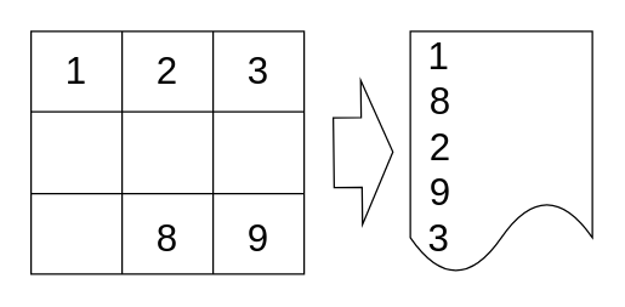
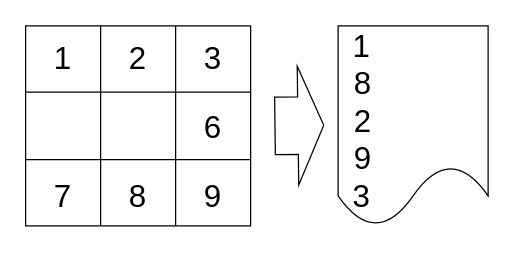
  <mxCell id="0" />
  <mxCell id="1" parent="0" />
  <mxCell id="2" value="" style="shape=table;html=1;whiteSpace=wrap;startSize=0;container=1;collapsible=0;childLayout=tableLayout;" vertex="1" parent="1"><mxGeometry x="20" y="20" width="180" height="160" as="geometry" /></mxCell>
  <mxCell id="3" value="" style="shape=tableRow;horizontal=0;startSize=0;swimlaneHead=0;swimlaneBody=0;top=0;left=0;bottom=0;right=0;collapsible=0;dropTarget=0;fillColor=none;points=[[0,0.5],[1,0.5]];portConstraint=eastwest;" vertex="1" parent="2"><mxGeometry width="180" height="53" as="geometry" /></mxCell>
  <mxCell id="4" value="" style="shape=partialRectangle;html=1;whiteSpace=wrap;connectable=0;fillColor=none;top=0;left=0;bottom=0;right=0;overflow=hidden;" vertex="1" parent="3"><mxGeometry width="60" height="53" as="geometry"><mxRectangle width="60" height="53" as="alternateBounds" /></mxGeometry></mxCell>
  <mxCell id="5" value="" style="shape=partialRectangle;html=1;whiteSpace=wrap;connectable=0;fillColor=none;top=0;left=0;bottom=0;right=0;overflow=hidden;" vertex="1" parent="3"><mxGeometry x="60" width="60" height="53" as="geometry"><mxRectangle width="60" height="53" as="alternateBounds" /></mxGeometry></mxCell>
  <mxCell id="6" value="" style="shape=partialRectangle;html=1;whiteSpace=wrap;connectable=0;fillColor=none;top=0;left=0;bottom=0;right=0;overflow=hidden;" vertex="1" parent="3"><mxGeometry x="120" width="60" height="53" as="geometry"><mxRectangle width="60" height="53" as="alternateBounds" /></mxGeometry></mxCell>
  <mxCell id="7" value="" style="shape=tableRow;horizontal=0;startSize=0;swimlaneHead=0;swimlaneBody=0;top=0;left=0;bottom=0;right=0;collapsible=0;dropTarget=0;fillColor=none;points=[[0,0.5],[1,0.5]];portConstraint=eastwest;" vertex="1" parent="2"><mxGeometry y="53" width="180" height="54" as="geometry" /></mxCell>
  <mxCell id="8" value="" style="shape=partialRectangle;html=1;whiteSpace=wrap;connectable=0;fillColor=none;top=0;left=0;bottom=0;right=0;overflow=hidden;" vertex="1" parent="7"><mxGeometry width="60" height="54" as="geometry"><mxRectangle width="60" height="54" as="alternateBounds" /></mxGeometry></mxCell>
  <mxCell id="9" value="" style="shape=partialRectangle;html=1;whiteSpace=wrap;connectable=0;fillColor=none;top=0;left=0;bottom=0;right=0;overflow=hidden;" vertex="1" parent="7"><mxGeometry x="60" width="60" height="54" as="geometry"><mxRectangle width="60" height="54" as="alternateBounds" /></mxGeometry></mxCell>
  <mxCell id="10" value="" style="shape=partialRectangle;html=1;whiteSpace=wrap;connectable=0;fillColor=none;top=0;left=0;bottom=0;right=0;overflow=hidden;" vertex="1" parent="7"><mxGeometry x="120" width="60" height="54" as="geometry"><mxRectangle width="60" height="54" as="alternateBounds" /></mxGeometry></mxCell>
  <mxCell id="11" value="" style="shape=tableRow;horizontal=0;startSize=0;swimlaneHead=0;swimlaneBody=0;top=0;left=0;bottom=0;right=0;collapsible=0;dropTarget=0;fillColor=none;points=[[0,0.5],[1,0.5]];portConstraint=eastwest;" vertex="1" parent="2"><mxGeometry y="107" width="180" height="53" as="geometry" /></mxCell>
  <mxCell id="12" value="" style="shape=partialRectangle;html=1;whiteSpace=wrap;connectable=0;fillColor=none;top=0;left=0;bottom=0;right=0;overflow=hidden;" vertex="1" parent="11"><mxGeometry width="60" height="53" as="geometry"><mxRectangle width="60" height="53" as="alternateBounds" /></mxGeometry></mxCell>
  <mxCell id="13" value="" style="shape=partialRectangle;html=1;whiteSpace=wrap;connectable=0;fillColor=none;top=0;left=0;bottom=0;right=0;overflow=hidden;" vertex="1" parent="11"><mxGeometry x="60" width="60" height="53" as="geometry"><mxRectangle width="60" height="53" as="alternateBounds" /></mxGeometry></mxCell>
  <mxCell id="14" value="" style="shape=partialRectangle;html=1;whiteSpace=wrap;connectable=0;fillColor=none;top=0;left=0;bottom=0;right=0;overflow=hidden;pointerEvents=1;" vertex="1" parent="11"><mxGeometry x="120" width="60" height="53" as="geometry"><mxRectangle width="60" height="53" as="alternateBounds" /></mxGeometry></mxCell>
  <mxCell id="15" value="" style="shape=document;whiteSpace=wrap;html=1;boundedLbl=1;" vertex="1" parent="1"><mxGeometry x="270" y="20" width="120" height="160" as="geometry" /></mxCell>
  <mxCell id="16" value="&lt;font style=&quot;font-size: 25px;&quot;&gt;1&lt;/font&gt;" style="text;html=1;strokeColor=none;fillColor=none;align=center;verticalAlign=middle;whiteSpace=wrap;rounded=0;" vertex="1" parent="1"><mxGeometry x="20" y="30" width="60" height="30" as="geometry" /></mxCell>
  <mxCell id="17" value="&lt;font style=&quot;font-size: 25px;&quot;&gt;2&lt;/font&gt;" style="text;html=1;strokeColor=none;fillColor=none;align=center;verticalAlign=middle;whiteSpace=wrap;rounded=0;" vertex="1" parent="1"><mxGeometry x="80" y="30" width="60" height="30" as="geometry" /></mxCell>
  <mxCell id="18" value="&lt;span style=&quot;font-size: 25px;&quot;&gt;3&lt;/span&gt;" style="text;html=1;strokeColor=none;fillColor=none;align=center;verticalAlign=middle;whiteSpace=wrap;rounded=0;" vertex="1" parent="1"><mxGeometry x="140" y="30" width="60" height="30" as="geometry" /></mxCell>
+ <mxCell id="19" value="&lt;span style=&quot;font-size: 25px;&quot;&gt;6&lt;/span&gt;" style="text;html=1;strokeColor=none;fillColor=none;align=center;verticalAlign=middle;whiteSpace=wrap;rounded=0;" vertex="1" parent="1"><mxGeometry x="140" y="85" width="60" height="30" as="geometry" /></mxCell>
+ <mxCell id="20" value="&lt;font style=&quot;font-size: 25px;&quot;&gt;7&lt;/font&gt;" style="text;html=1;strokeColor=none;fillColor=none;align=center;verticalAlign=middle;whiteSpace=wrap;rounded=0;" vertex="1" parent="1"><mxGeometry x="20" y="140" width="60" height="30" as="geometry" /></mxCell>
  <mxCell id="21" value="&lt;font style=&quot;font-size: 25px;&quot;&gt;8&lt;/font&gt;" style="text;html=1;strokeColor=none;fillColor=none;align=center;verticalAlign=middle;whiteSpace=wrap;rounded=0;" vertex="1" parent="1"><mxGeometry x="80" y="140" width="60" height="30" as="geometry" /></mxCell>
  <mxCell id="22" value="&lt;span style=&quot;font-size: 25px;&quot;&gt;9&lt;/span&gt;" style="text;html=1;strokeColor=none;fillColor=none;align=center;verticalAlign=middle;whiteSpace=wrap;rounded=0;" vertex="1" parent="1"><mxGeometry x="140" y="140" width="60" height="30" as="geometry" /></mxCell>
  <mxCell id="23" value="&lt;font style=&quot;font-size: 25px;&quot;&gt;1&lt;/font&gt;" style="text;html=1;strokeColor=none;fillColor=none;align=center;verticalAlign=middle;whiteSpace=wrap;rounded=0;" vertex="1" parent="1"><mxGeometry x="259" y="20" width="60" height="30" as="geometry" /></mxCell>
  <mxCell id="24" value="&lt;font style=&quot;font-size: 25px;&quot;&gt;8&lt;/font&gt;" style="text;html=1;strokeColor=none;fillColor=none;align=center;verticalAlign=middle;whiteSpace=wrap;rounded=0;" vertex="1" parent="1"><mxGeometry x="260" y="50" width="60" height="30" as="geometry" /></mxCell>
  <mxCell id="25" value="&lt;font style=&quot;font-size: 25px;&quot;&gt;2&lt;/font&gt;" style="text;html=1;strokeColor=none;fillColor=none;align=center;verticalAlign=middle;whiteSpace=wrap;rounded=0;" vertex="1" parent="1"><mxGeometry x="260" y="80" width="60" height="30" as="geometry" /></mxCell>
  <mxCell id="26" value="&lt;font style=&quot;font-size: 25px;&quot;&gt;9&lt;/font&gt;" style="text;html=1;strokeColor=none;fillColor=none;align=center;verticalAlign=middle;whiteSpace=wrap;rounded=0;" vertex="1" parent="1"><mxGeometry x="260" y="110" width="60" height="30" as="geometry" /></mxCell>
  <mxCell id="27" value="&lt;font style=&quot;font-size: 25px;&quot;&gt;3&lt;/font&gt;" style="text;html=1;strokeColor=none;fillColor=none;align=center;verticalAlign=middle;whiteSpace=wrap;rounded=0;" vertex="1" parent="1"><mxGeometry x="259" y="140" width="60" height="30" as="geometry" /></mxCell>
  <mxCell id="28" value="" style="shape=flexArrow;endArrow=classic;html=1;rounded=0;fontSize=25;width=46;endSize=6.54;endWidth=48;" edge="1" parent="1"><mxGeometry width="50" height="50" relative="1" as="geometry"><mxPoint x="219" y="100" as="sourcePoint" /><mxPoint x="259" y="99.5" as="targetPoint" /></mxGeometry></mxCell>
